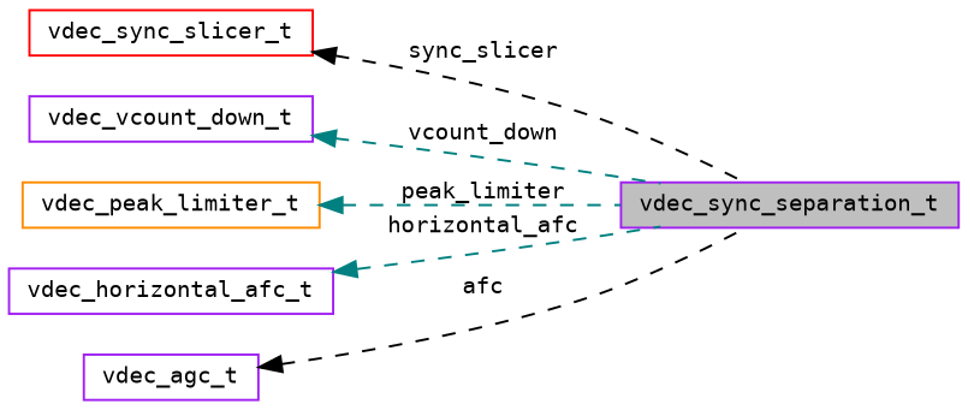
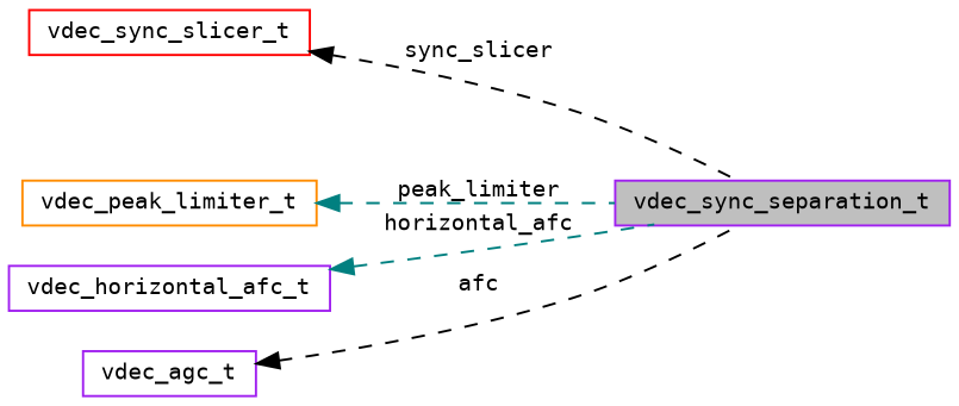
  digraph {
    fontname="DejaVu Sans Mono"
    rankdir=LR
    node [color=purple fillcolor=white fontname="DejaVu Sans Mono" fontsize=10 shape=record style=filled]
    edge [color=teal dir=back fontname="DejaVu Sans Mono" fontsize=10 labelfontname=Helvetica labelfontsize=10 style=dashed]
    n1 [fillcolor=grey75 fontcolor=black height=0.2 label=vdec_sync_separation_t width=0.4]
    n2 [color=red height=0.2 label=vdec_sync_slicer_t width=0.4]
-   n3 [height=0.2 label=vdec_vcount_down_t width=0.4]
    n4 [color=darkorange height=0.2 label=vdec_peak_limiter_t width=0.4]
    n5 [height=0.2 label=vdec_horizontal_afc_t width=0.4]
    n6 [height=0.2 label=vdec_agc_t width=0.4]
    n2 -> n1 [color=black label=" sync_slicer"]
-   n3 -> n1 [label=" vcount_down"]
    n4 -> n1 [label=" peak_limiter"]
    n5 -> n1 [label=" horizontal_afc"]
    n6 -> n1 [color=black label=" afc"]
  }
